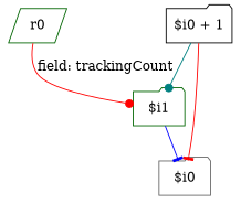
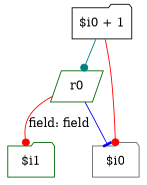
  digraph {
    node [color=darkgreen shape=folder]
    edge [arrowhead=dot color=red]
    n1 [label=r0 shape=parallelogram]
    n2 [label="$i1"]
    n3 [color=gray40 label="$i0"]
    n4 [color=black label="$i0 + 1"]
-   n1 -> n2 [label="field: trackingCount"]
-   n2 -> n3 [arrowhead=tee color=blue]
-   n4 -> n2 [color=teal]
-   n4 -> n3 [arrowhead=tee]
+   n1 -> n2 [label="field: field"]
+   n1 -> n3 [arrowhead=tee color=blue]
+   n4 -> n1 [color=teal]
+   n4 -> n3
  }
